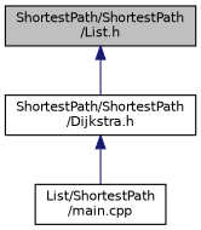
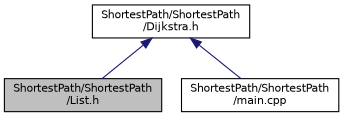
  digraph {
    node [color=black fillcolor=white fontname=Helvetica fontsize=10 shape=record style=filled]
    edge [color=midnightblue dir=back fontname=Helvetica fontsize=10 labelfontname=Helvetica labelfontsize=10 style=solid]
    n1 [fillcolor=grey75 fontcolor=black height=0.2 label="ShortestPath/ShortestPath\l/List.h" width=0.4]
    n2 [height=0.2 label="ShortestPath/ShortestPath\l/Dijkstra.h" width=0.4]
-   n3 [height=0.2 label="List/ShortestPath\l/main.cpp" width=0.4]
-   n1 -> n2
+   n3 [height=0.2 label="ShortestPath/ShortestPath\l/main.cpp" width=0.4]
+   n2 -> n1
    n2 -> n3
  }
